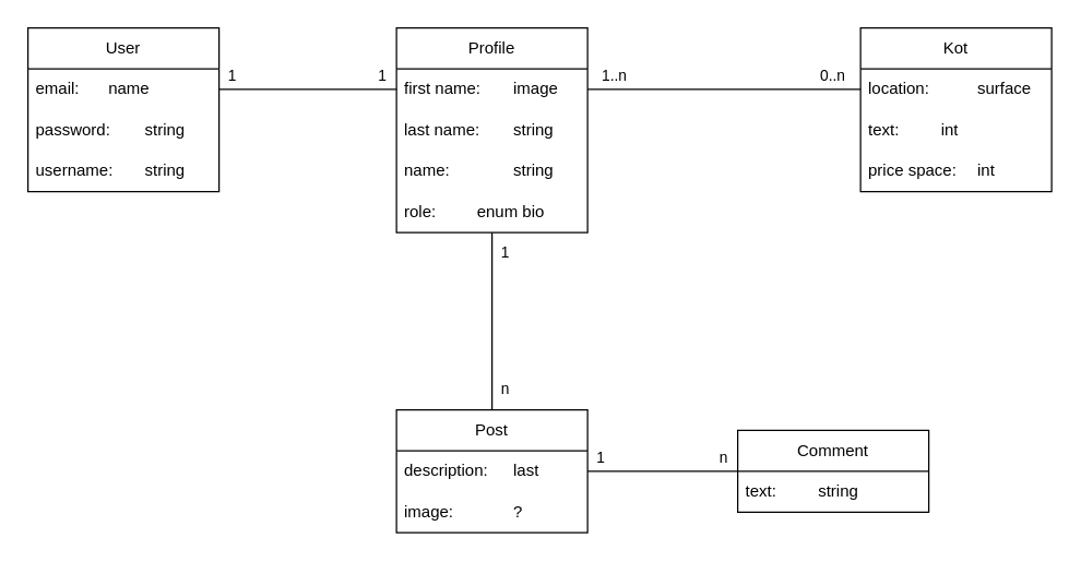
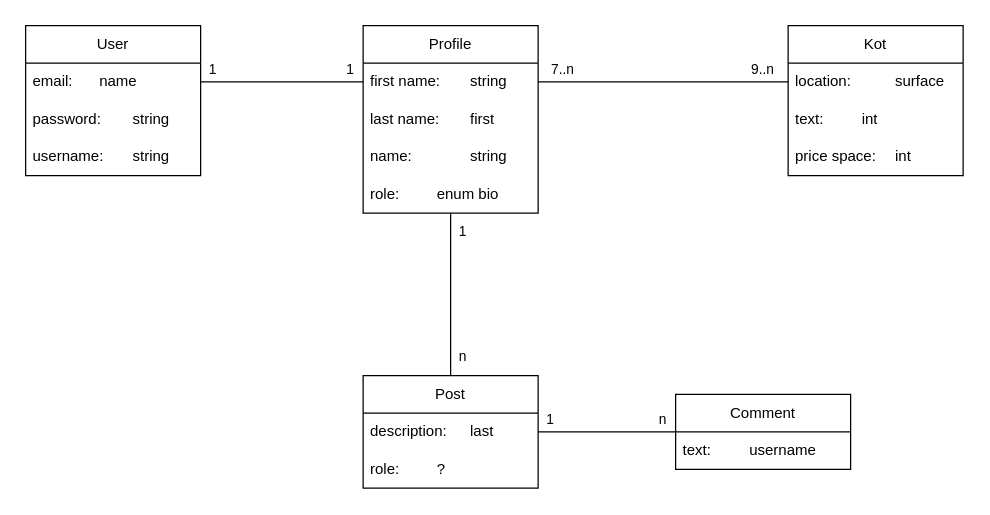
  <mxCell id="0" />
  <mxCell id="1" parent="0" />
  <mxCell id="2" value="User" style="swimlane;fontStyle=0;childLayout=stackLayout;horizontal=1;startSize=30;horizontalStack=0;resizeParent=1;resizeParentMax=0;resizeLast=0;collapsible=1;marginBottom=0;whiteSpace=wrap;html=1;" vertex="1" parent="1"><mxGeometry x="20" y="20" width="140" height="120" as="geometry" /></mxCell>
  <mxCell id="3" value="email:&lt;span style=&quot;white-space: pre;&quot;&gt;&#09;&lt;/span&gt;name" style="text;strokeColor=none;fillColor=none;align=left;verticalAlign=middle;spacingLeft=4;spacingRight=4;overflow=hidden;points=[[0,0.5],[1,0.5]];portConstraint=eastwest;rotatable=0;whiteSpace=wrap;html=1;" vertex="1" parent="2"><mxGeometry y="30" width="140" height="30" as="geometry" /></mxCell>
  <mxCell id="4" value="password:&lt;span style=&quot;white-space: pre;&quot;&gt;&#09;&lt;/span&gt;string" style="text;strokeColor=none;fillColor=none;align=left;verticalAlign=middle;spacingLeft=4;spacingRight=4;overflow=hidden;points=[[0,0.5],[1,0.5]];portConstraint=eastwest;rotatable=0;whiteSpace=wrap;html=1;" vertex="1" parent="2"><mxGeometry y="60" width="140" height="30" as="geometry" /></mxCell>
  <mxCell id="5" value="username:&lt;span style=&quot;white-space: pre;&quot;&gt;&#09;&lt;/span&gt;string" style="text;strokeColor=none;fillColor=none;align=left;verticalAlign=middle;spacingLeft=4;spacingRight=4;overflow=hidden;points=[[0,0.5],[1,0.5]];portConstraint=eastwest;rotatable=0;whiteSpace=wrap;html=1;" vertex="1" parent="2"><mxGeometry y="90" width="140" height="30" as="geometry" /></mxCell>
  <mxCell id="6" value="Profile" style="swimlane;fontStyle=0;childLayout=stackLayout;horizontal=1;startSize=30;horizontalStack=0;resizeParent=1;resizeParentMax=0;resizeLast=0;collapsible=1;marginBottom=0;whiteSpace=wrap;html=1;" vertex="1" parent="1"><mxGeometry x="290" y="20" width="140" height="150" as="geometry" /></mxCell>
- <mxCell id="7" value="first name:&lt;span style=&quot;white-space: pre;&quot;&gt;&#09;&lt;/span&gt;image" style="text;strokeColor=none;fillColor=none;align=left;verticalAlign=middle;spacingLeft=4;spacingRight=4;overflow=hidden;points=[[0,0.5],[1,0.5]];portConstraint=eastwest;rotatable=0;whiteSpace=wrap;html=1;" vertex="1" parent="6"><mxGeometry y="30" width="140" height="30" as="geometry" /></mxCell>
- <mxCell id="8" value="last name:&lt;span style=&quot;white-space: pre;&quot;&gt;&#09;&lt;/span&gt;string" style="text;strokeColor=none;fillColor=none;align=left;verticalAlign=middle;spacingLeft=4;spacingRight=4;overflow=hidden;points=[[0,0.5],[1,0.5]];portConstraint=eastwest;rotatable=0;whiteSpace=wrap;html=1;" vertex="1" parent="6"><mxGeometry y="60" width="140" height="30" as="geometry" /></mxCell>
+ <mxCell id="7" value="first name:&lt;span style=&quot;white-space: pre;&quot;&gt;&#09;&lt;/span&gt;string" style="text;strokeColor=none;fillColor=none;align=left;verticalAlign=middle;spacingLeft=4;spacingRight=4;overflow=hidden;points=[[0,0.5],[1,0.5]];portConstraint=eastwest;rotatable=0;whiteSpace=wrap;html=1;" vertex="1" parent="6"><mxGeometry y="30" width="140" height="30" as="geometry" /></mxCell>
+ <mxCell id="8" value="last name:&lt;span style=&quot;white-space: pre;&quot;&gt;&#09;&lt;/span&gt;first" style="text;strokeColor=none;fillColor=none;align=left;verticalAlign=middle;spacingLeft=4;spacingRight=4;overflow=hidden;points=[[0,0.5],[1,0.5]];portConstraint=eastwest;rotatable=0;whiteSpace=wrap;html=1;" vertex="1" parent="6"><mxGeometry y="60" width="140" height="30" as="geometry" /></mxCell>
  <mxCell id="9" value="name:&lt;span style=&quot;white-space: pre;&quot;&gt;&#09;&lt;/span&gt;&lt;span style=&quot;white-space: pre;&quot;&gt;&#09;&lt;/span&gt;string" style="text;strokeColor=none;fillColor=none;align=left;verticalAlign=middle;spacingLeft=4;spacingRight=4;overflow=hidden;points=[[0,0.5],[1,0.5]];portConstraint=eastwest;rotatable=0;whiteSpace=wrap;html=1;" vertex="1" parent="6"><mxGeometry y="90" width="140" height="30" as="geometry" /></mxCell>
  <mxCell id="10" value="role:&lt;span style=&quot;white-space: pre;&quot;&gt;&#09;&lt;/span&gt;&lt;span style=&quot;white-space: pre;&quot;&gt;&#09;&lt;/span&gt;enum bio" style="text;strokeColor=none;fillColor=none;align=left;verticalAlign=middle;spacingLeft=4;spacingRight=4;overflow=hidden;points=[[0,0.5],[1,0.5]];portConstraint=eastwest;rotatable=0;whiteSpace=wrap;html=1;" vertex="1" parent="6"><mxGeometry y="120" width="140" height="30" as="geometry" /></mxCell>
  <mxCell id="11" value="Kot" style="swimlane;fontStyle=0;childLayout=stackLayout;horizontal=1;startSize=30;horizontalStack=0;resizeParent=1;resizeParentMax=0;resizeLast=0;collapsible=1;marginBottom=0;whiteSpace=wrap;html=1;" vertex="1" parent="1"><mxGeometry x="630" y="20" width="140" height="120" as="geometry" /></mxCell>
  <mxCell id="12" value="location&lt;span style=&quot;white-space: pre;&quot;&gt;:&lt;span style=&quot;white-space: pre;&quot;&gt;&#09;&lt;/span&gt;&lt;span style=&quot;white-space: pre;&quot;&gt;&#09;&lt;/span&gt;surface&#09;&lt;/span&gt;" style="text;strokeColor=none;fillColor=none;align=left;verticalAlign=middle;spacingLeft=4;spacingRight=4;overflow=hidden;points=[[0,0.5],[1,0.5]];portConstraint=eastwest;rotatable=0;whiteSpace=wrap;html=1;" vertex="1" parent="11"><mxGeometry y="30" width="140" height="30" as="geometry" /></mxCell>
  <mxCell id="13" value="text:&lt;span style=&quot;white-space: pre;&quot;&gt;&#09;&lt;/span&gt;&lt;span style=&quot;white-space: pre;&quot;&gt;&#09;&lt;/span&gt;int" style="text;strokeColor=none;fillColor=none;align=left;verticalAlign=middle;spacingLeft=4;spacingRight=4;overflow=hidden;points=[[0,0.5],[1,0.5]];portConstraint=eastwest;rotatable=0;whiteSpace=wrap;html=1;" vertex="1" parent="11"><mxGeometry y="60" width="140" height="30" as="geometry" /></mxCell>
  <mxCell id="14" value="price space:&lt;span style=&quot;white-space: pre;&quot;&gt;&#09;&lt;/span&gt;int" style="text;strokeColor=none;fillColor=none;align=left;verticalAlign=middle;spacingLeft=4;spacingRight=4;overflow=hidden;points=[[0,0.5],[1,0.5]];portConstraint=eastwest;rotatable=0;whiteSpace=wrap;html=1;" vertex="1" parent="11"><mxGeometry y="90" width="140" height="30" as="geometry" /></mxCell>
  <mxCell id="15" style="edgeStyle=orthogonalEdgeStyle;shape=connector;rounded=0;orthogonalLoop=1;jettySize=auto;html=1;exitX=0.5;exitY=0;exitDx=0;exitDy=0;strokeColor=default;align=center;verticalAlign=middle;fontFamily=Helvetica;fontSize=11;fontColor=default;labelBackgroundColor=default;endArrow=none;endFill=0;" edge="1" parent="1" source="16" target="6"><mxGeometry relative="1" as="geometry" /></mxCell>
  <mxCell id="16" value="Post" style="swimlane;fontStyle=0;childLayout=stackLayout;horizontal=1;startSize=30;horizontalStack=0;resizeParent=1;resizeParentMax=0;resizeLast=0;collapsible=1;marginBottom=0;whiteSpace=wrap;html=1;" vertex="1" parent="1"><mxGeometry x="290" y="300" width="140" height="90" as="geometry" /></mxCell>
  <mxCell id="17" value="description:&lt;span style=&quot;white-space: pre;&quot;&gt;&#09;&lt;/span&gt;last" style="text;strokeColor=none;fillColor=none;align=left;verticalAlign=middle;spacingLeft=4;spacingRight=4;overflow=hidden;points=[[0,0.5],[1,0.5]];portConstraint=eastwest;rotatable=0;whiteSpace=wrap;html=1;" vertex="1" parent="16"><mxGeometry y="30" width="140" height="30" as="geometry" /></mxCell>
- <mxCell id="18" value="image:&lt;span style=&quot;white-space: pre;&quot;&gt;&#09;&lt;/span&gt;&lt;span style=&quot;white-space: pre;&quot;&gt;&#09;&lt;/span&gt;?" style="text;strokeColor=none;fillColor=none;align=left;verticalAlign=middle;spacingLeft=4;spacingRight=4;overflow=hidden;points=[[0,0.5],[1,0.5]];portConstraint=eastwest;rotatable=0;whiteSpace=wrap;html=1;" vertex="1" parent="16"><mxGeometry y="60" width="140" height="30" as="geometry" /></mxCell>
+ <mxCell id="18" value="role:&lt;span style=&quot;white-space: pre;&quot;&gt;&#09;&lt;/span&gt;&lt;span style=&quot;white-space: pre;&quot;&gt;&#09;&lt;/span&gt;?" style="text;strokeColor=none;fillColor=none;align=left;verticalAlign=middle;spacingLeft=4;spacingRight=4;overflow=hidden;points=[[0,0.5],[1,0.5]];portConstraint=eastwest;rotatable=0;whiteSpace=wrap;html=1;" vertex="1" parent="16"><mxGeometry y="60" width="140" height="30" as="geometry" /></mxCell>
  <mxCell id="19" value="Comment" style="swimlane;fontStyle=0;childLayout=stackLayout;horizontal=1;startSize=30;horizontalStack=0;resizeParent=1;resizeParentMax=0;resizeLast=0;collapsible=1;marginBottom=0;whiteSpace=wrap;html=1;" vertex="1" parent="1"><mxGeometry x="540" y="315" width="140" height="60" as="geometry" /></mxCell>
- <mxCell id="20" value="text:&lt;span style=&quot;white-space: pre;&quot;&gt;&#09;&lt;/span&gt;&lt;span style=&quot;white-space: pre;&quot;&gt;&#09;&lt;/span&gt;string" style="text;strokeColor=none;fillColor=none;align=left;verticalAlign=middle;spacingLeft=4;spacingRight=4;overflow=hidden;points=[[0,0.5],[1,0.5]];portConstraint=eastwest;rotatable=0;whiteSpace=wrap;html=1;" vertex="1" parent="19"><mxGeometry y="30" width="140" height="30" as="geometry" /></mxCell>
+ <mxCell id="20" value="text:&lt;span style=&quot;white-space: pre;&quot;&gt;&#09;&lt;/span&gt;&lt;span style=&quot;white-space: pre;&quot;&gt;&#09;&lt;/span&gt;username" style="text;strokeColor=none;fillColor=none;align=left;verticalAlign=middle;spacingLeft=4;spacingRight=4;overflow=hidden;points=[[0,0.5],[1,0.5]];portConstraint=eastwest;rotatable=0;whiteSpace=wrap;html=1;" vertex="1" parent="19"><mxGeometry y="30" width="140" height="30" as="geometry" /></mxCell>
  <mxCell id="21" style="shape=connector;rounded=0;orthogonalLoop=1;jettySize=auto;html=1;exitX=1;exitY=0.5;exitDx=0;exitDy=0;strokeColor=default;align=center;verticalAlign=middle;fontFamily=Helvetica;fontSize=11;fontColor=default;labelBackgroundColor=default;endArrow=none;endFill=0;entryX=0;entryY=0.5;entryDx=0;entryDy=0;" edge="1" parent="1" source="3" target="7"><mxGeometry relative="1" as="geometry" /></mxCell>
  <mxCell id="22" style="edgeStyle=none;shape=connector;rounded=0;orthogonalLoop=1;jettySize=auto;html=1;exitX=1;exitY=0.5;exitDx=0;exitDy=0;strokeColor=default;align=center;verticalAlign=middle;fontFamily=Helvetica;fontSize=11;fontColor=default;labelBackgroundColor=default;endArrow=none;endFill=0;" edge="1" parent="1" source="17" target="19"><mxGeometry relative="1" as="geometry" /></mxCell>
  <mxCell id="23" style="edgeStyle=none;shape=connector;rounded=0;orthogonalLoop=1;jettySize=auto;html=1;exitX=1;exitY=0.5;exitDx=0;exitDy=0;strokeColor=default;align=center;verticalAlign=middle;fontFamily=Helvetica;fontSize=11;fontColor=default;labelBackgroundColor=default;endArrow=none;endFill=0;" edge="1" parent="1" source="7" target="12"><mxGeometry relative="1" as="geometry" /></mxCell>
  <mxCell id="24" value="1" style="text;html=1;align=center;verticalAlign=middle;whiteSpace=wrap;rounded=0;fontFamily=Helvetica;fontSize=11;fontColor=default;labelBackgroundColor=default;" vertex="1" parent="1"><mxGeometry x="140" y="40" width="60" height="30" as="geometry" /></mxCell>
  <mxCell id="25" value="1" style="text;html=1;align=center;verticalAlign=middle;whiteSpace=wrap;rounded=0;fontFamily=Helvetica;fontSize=11;fontColor=default;labelBackgroundColor=default;" vertex="1" parent="1"><mxGeometry x="250" y="40" width="60" height="30" as="geometry" /></mxCell>
  <mxCell id="26" value="1" style="text;html=1;align=center;verticalAlign=middle;whiteSpace=wrap;rounded=0;fontFamily=Helvetica;fontSize=11;fontColor=default;labelBackgroundColor=default;" vertex="1" parent="1"><mxGeometry x="340" y="170" width="60" height="30" as="geometry" /></mxCell>
  <mxCell id="27" value="n" style="text;html=1;align=center;verticalAlign=middle;whiteSpace=wrap;rounded=0;fontFamily=Helvetica;fontSize=11;fontColor=default;labelBackgroundColor=default;" vertex="1" parent="1"><mxGeometry x="340" y="270" width="60" height="30" as="geometry" /></mxCell>
  <mxCell id="28" value="1" style="text;html=1;align=center;verticalAlign=middle;whiteSpace=wrap;rounded=0;fontFamily=Helvetica;fontSize=11;fontColor=default;labelBackgroundColor=default;" vertex="1" parent="1"><mxGeometry x="410" y="320" width="60" height="30" as="geometry" /></mxCell>
  <mxCell id="29" value="n" style="text;html=1;align=center;verticalAlign=middle;whiteSpace=wrap;rounded=0;fontFamily=Helvetica;fontSize=11;fontColor=default;labelBackgroundColor=default;" vertex="1" parent="1"><mxGeometry x="500" y="320" width="60" height="30" as="geometry" /></mxCell>
- <mxCell id="30" value="0..n" style="text;html=1;align=center;verticalAlign=middle;whiteSpace=wrap;rounded=0;fontFamily=Helvetica;fontSize=11;fontColor=default;labelBackgroundColor=default;" vertex="1" parent="1"><mxGeometry x="580" y="40" width="60" height="30" as="geometry" /></mxCell>
- <mxCell id="31" value="1..n" style="text;html=1;align=center;verticalAlign=middle;whiteSpace=wrap;rounded=0;fontFamily=Helvetica;fontSize=11;fontColor=default;labelBackgroundColor=default;" vertex="1" parent="1"><mxGeometry x="420" y="40" width="60" height="30" as="geometry" /></mxCell>
+ <mxCell id="30" value="9..n" style="text;html=1;align=center;verticalAlign=middle;whiteSpace=wrap;rounded=0;fontFamily=Helvetica;fontSize=11;fontColor=default;labelBackgroundColor=default;" vertex="1" parent="1"><mxGeometry x="580" y="40" width="60" height="30" as="geometry" /></mxCell>
+ <mxCell id="31" value="7..n" style="text;html=1;align=center;verticalAlign=middle;whiteSpace=wrap;rounded=0;fontFamily=Helvetica;fontSize=11;fontColor=default;labelBackgroundColor=default;" vertex="1" parent="1"><mxGeometry x="420" y="40" width="60" height="30" as="geometry" /></mxCell>
